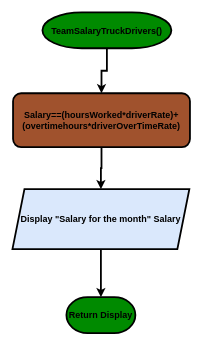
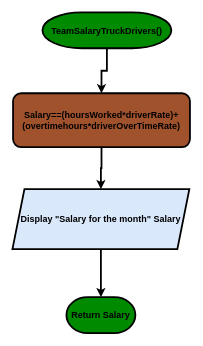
  <mxCell id="0" />
  <mxCell id="1" parent="0" />
  <mxCell id="2" style="edgeStyle=orthogonalEdgeStyle;rounded=0;orthogonalLoop=1;jettySize=auto;html=1;entryX=0.5;entryY=0;entryDx=0;entryDy=0;strokeWidth=3;fontSize=15;fontStyle=1;" edge="1" parent="1" source="3" target="5"><mxGeometry relative="1" as="geometry" /></mxCell>
  <mxCell id="3" value="TeamSalaryTruckDrivers()" style="strokeWidth=3;html=1;shape=mxgraph.flowchart.terminator;whiteSpace=wrap;fillColor=#008a00;fontSize=15;fontStyle=1" vertex="1" parent="1"><mxGeometry x="70" y="20" width="215" height="60" as="geometry" /></mxCell>
  <mxCell id="4" style="edgeStyle=orthogonalEdgeStyle;rounded=0;orthogonalLoop=1;jettySize=auto;html=1;entryX=0.5;entryY=0;entryDx=0;entryDy=0;strokeWidth=3;fontSize=15;fontStyle=1;" edge="1" parent="1" source="5" target="7"><mxGeometry relative="1" as="geometry" /></mxCell>
  <mxCell id="5" value="Salary==(hoursWorked*driverRate)+(overtimehours*driverOverTimeRate)" style="rounded=1;whiteSpace=wrap;html=1;fillColor=#a0522d;strokeWidth=3;fontSize=15;fontStyle=1" vertex="1" parent="1"><mxGeometry x="21" y="155" width="295" height="90" as="geometry" /></mxCell>
  <mxCell id="6" style="edgeStyle=orthogonalEdgeStyle;rounded=0;orthogonalLoop=1;jettySize=auto;html=1;entryX=0.5;entryY=0;entryDx=0;entryDy=0;entryPerimeter=0;strokeWidth=3;fontSize=15;fontStyle=1;" edge="1" parent="1" source="7" target="8"><mxGeometry relative="1" as="geometry" /></mxCell>
  <mxCell id="7" value="&lt;font style=&quot;font-size: 15px;&quot;&gt;&lt;span style=&quot;font-size: 15px;&quot;&gt;Display &quot;Salary for the month&quot; Salary&lt;/span&gt;&lt;/font&gt;" style="shape=parallelogram;perimeter=parallelogramPerimeter;whiteSpace=wrap;html=1;fixedSize=1;fillColor=#dae8fc;strokeWidth=3;fontSize=15;fontStyle=1;" vertex="1" parent="1"><mxGeometry x="20" y="315" width="295" height="100" as="geometry" /></mxCell>
- <mxCell id="8" value="&lt;span style=&quot;font-size: 15px;&quot;&gt;&lt;font style=&quot;font-size: 15px;&quot;&gt;Return Display&lt;/font&gt;&lt;/span&gt;" style="strokeWidth=3;html=1;shape=mxgraph.flowchart.terminator;whiteSpace=wrap;fillColor=#008a00;fontSize=15;fontStyle=1" vertex="1" parent="1"><mxGeometry x="110" y="495" width="115" height="60" as="geometry" /></mxCell>
+ <mxCell id="8" value="&lt;span style=&quot;font-size: 15px;&quot;&gt;&lt;font style=&quot;font-size: 15px;&quot;&gt;Return Salary&lt;/font&gt;&lt;/span&gt;" style="strokeWidth=3;html=1;shape=mxgraph.flowchart.terminator;whiteSpace=wrap;fillColor=#008a00;fontSize=15;fontStyle=1" vertex="1" parent="1"><mxGeometry x="110" y="495" width="115" height="60" as="geometry" /></mxCell>
